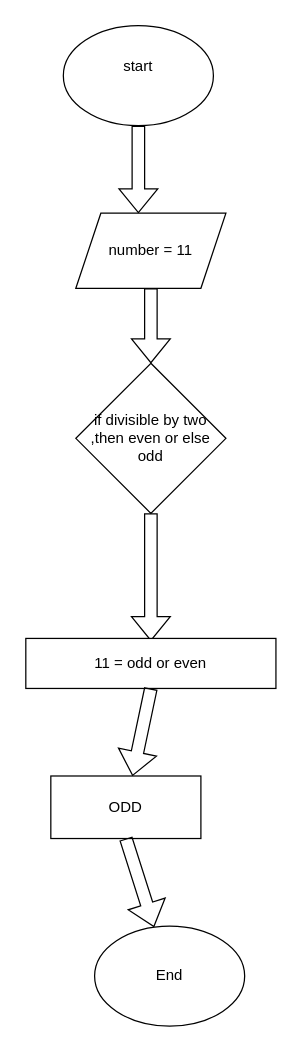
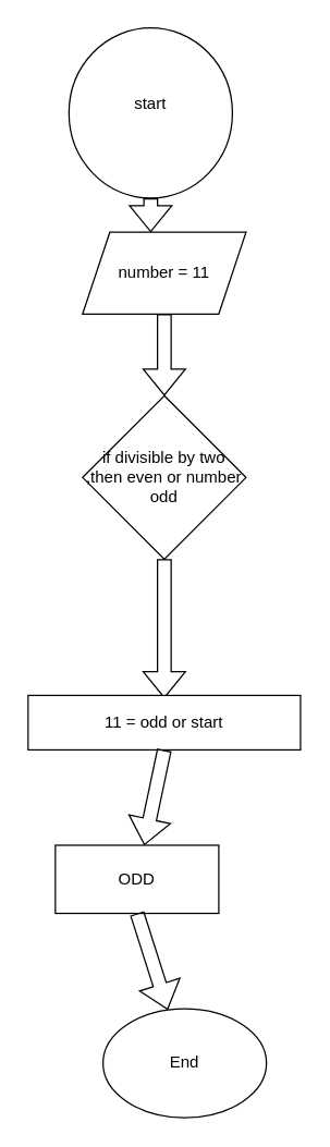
  <mxCell id="0" />
  <mxCell id="1" parent="0" />
- <mxCell id="2" value="start&lt;div&gt;&lt;br&gt;&lt;/div&gt;" style="ellipse;whiteSpace=wrap;html=1;" vertex="1" parent="1"><mxGeometry x="50" y="20" width="120" height="80" as="geometry" /></mxCell>
+ <mxCell id="2" value="start&lt;div&gt;&lt;br&gt;&lt;/div&gt;" style="ellipse;whiteSpace=wrap;html=1;" vertex="1" parent="1"><mxGeometry x="50" y="20" width="120" height="125" as="geometry" /></mxCell>
  <mxCell id="3" value="" style="shape=flexArrow;endArrow=classic;html=1;rounded=0;exitX=0.5;exitY=1;exitDx=0;exitDy=0;" edge="1" parent="1" source="2"><mxGeometry width="50" height="50" relative="1" as="geometry"><mxPoint x="110" y="110" as="sourcePoint" /><mxPoint x="110" y="170" as="targetPoint" /></mxGeometry></mxCell>
  <mxCell id="4" value="number = 11" style="shape=parallelogram;perimeter=parallelogramPerimeter;whiteSpace=wrap;html=1;fixedSize=1;" vertex="1" parent="1"><mxGeometry x="60" y="170" width="120" height="60" as="geometry" /></mxCell>
  <mxCell id="5" value="" style="shape=flexArrow;endArrow=classic;html=1;rounded=0;entryX=0.5;entryY=0;entryDx=0;entryDy=0;" edge="1" parent="1" target="6"><mxGeometry width="50" height="50" relative="1" as="geometry"><mxPoint x="120" y="230" as="sourcePoint" /><mxPoint x="120" y="310" as="targetPoint" /></mxGeometry></mxCell>
- <mxCell id="6" value="if divisible by two ,then even or else odd" style="rhombus;whiteSpace=wrap;html=1;" vertex="1" parent="1"><mxGeometry x="60" y="290" width="120" height="120" as="geometry" /></mxCell>
+ <mxCell id="6" value="if divisible by two ,then even or number odd" style="rhombus;whiteSpace=wrap;html=1;" vertex="1" parent="1"><mxGeometry x="60" y="290" width="120" height="120" as="geometry" /></mxCell>
  <mxCell id="7" value="" style="shape=flexArrow;endArrow=classic;html=1;rounded=0;exitX=0.5;exitY=1;exitDx=0;exitDy=0;" edge="1" parent="1" source="6"><mxGeometry width="50" height="50" relative="1" as="geometry"><mxPoint x="120" y="490" as="sourcePoint" /><mxPoint x="120" y="512.105" as="targetPoint" /></mxGeometry></mxCell>
- <mxCell id="8" value="11 = odd or even" style="rounded=0;whiteSpace=wrap;html=1;" vertex="1" parent="1"><mxGeometry x="20" y="510" width="200" height="40" as="geometry" /></mxCell>
+ <mxCell id="8" value="11 = odd or start" style="rounded=0;whiteSpace=wrap;html=1;" vertex="1" parent="1"><mxGeometry x="20" y="510" width="200" height="40" as="geometry" /></mxCell>
  <mxCell id="9" value="" style="shape=flexArrow;endArrow=classic;html=1;rounded=0;exitX=0.5;exitY=1;exitDx=0;exitDy=0;" edge="1" parent="1" source="8" target="10"><mxGeometry width="50" height="50" relative="1" as="geometry"><mxPoint x="105" y="630" as="sourcePoint" /><mxPoint x="120" y="620" as="targetPoint" /></mxGeometry></mxCell>
  <mxCell id="10" value="ODD" style="rounded=0;whiteSpace=wrap;html=1;" vertex="1" parent="1"><mxGeometry x="40" y="620" width="120" height="50" as="geometry" /></mxCell>
  <mxCell id="11" value="" style="shape=flexArrow;endArrow=classic;html=1;rounded=0;exitX=0.5;exitY=1;exitDx=0;exitDy=0;" edge="1" parent="1" source="10" target="12"><mxGeometry width="50" height="50" relative="1" as="geometry"><mxPoint x="110" y="730" as="sourcePoint" /><mxPoint x="120" y="730" as="targetPoint" /></mxGeometry></mxCell>
  <mxCell id="12" value="End" style="ellipse;whiteSpace=wrap;html=1;" vertex="1" parent="1"><mxGeometry x="75" y="740" width="120" height="80" as="geometry" /></mxCell>
